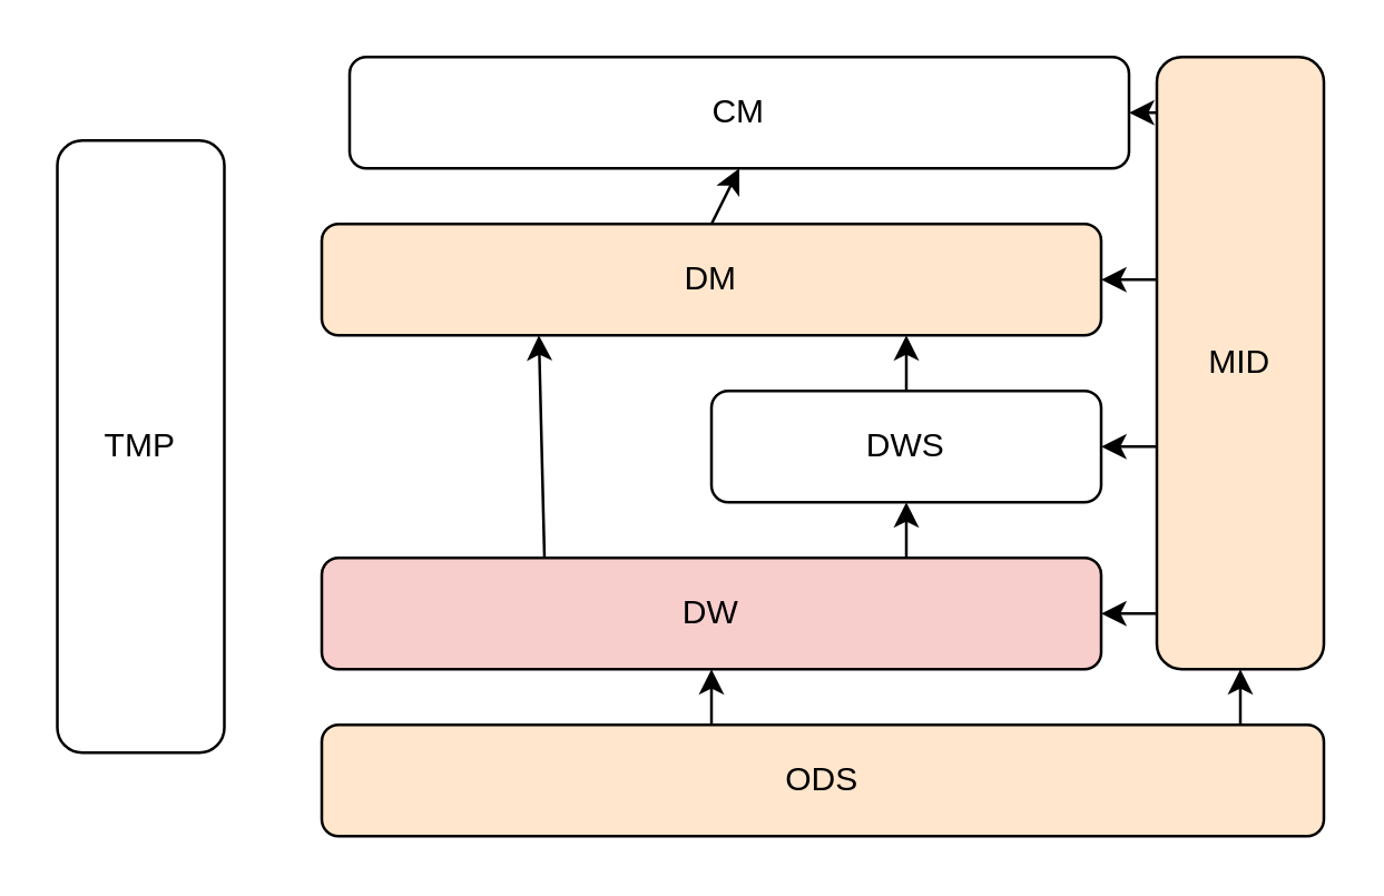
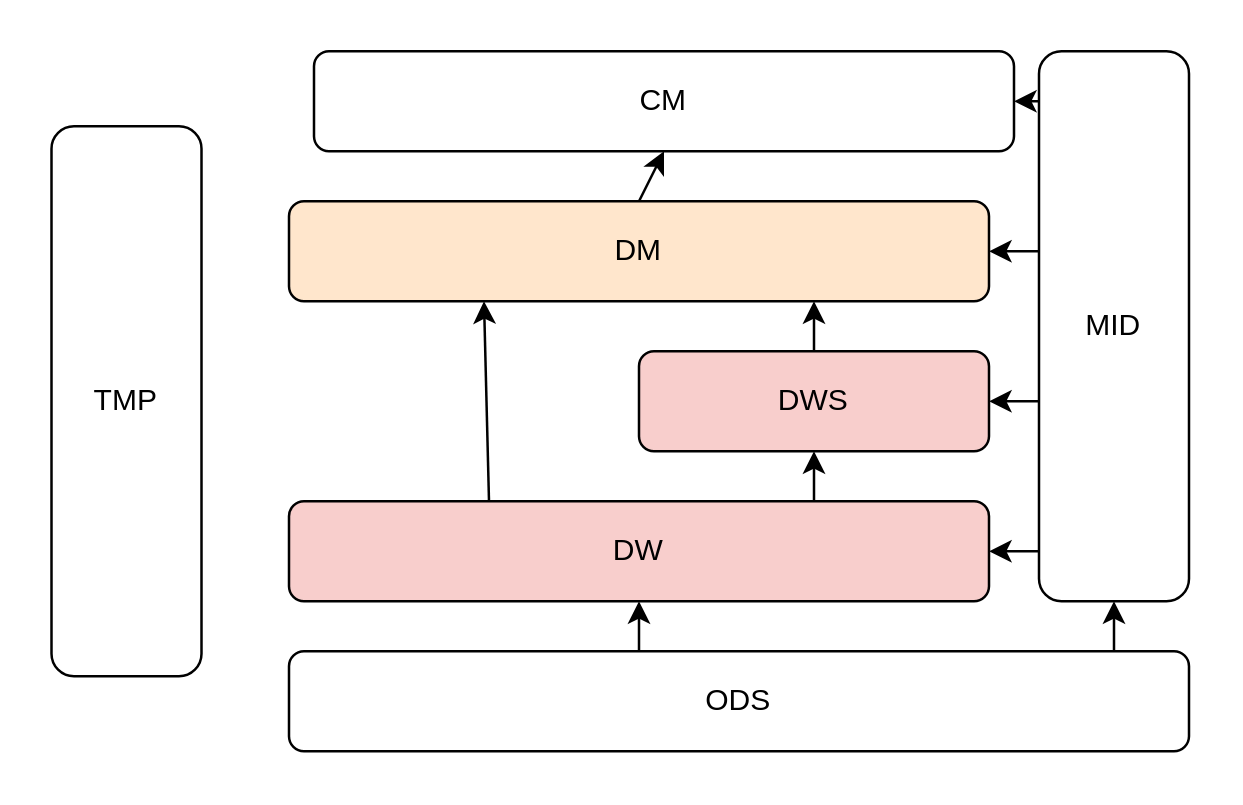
  <mxCell id="0" />
  <mxCell id="1" parent="0" />
- <mxCell id="2" value="&lt;div&gt;ODS&lt;/div&gt;" style="rounded=1;whiteSpace=wrap;html=1;fillColor=#ffe6cc;" vertex="1" parent="1"><mxGeometry x="115" y="260" width="360" height="40" as="geometry" /></mxCell>
+ <mxCell id="2" value="&lt;div&gt;ODS&lt;/div&gt;" style="rounded=1;whiteSpace=wrap;html=1;" vertex="1" parent="1"><mxGeometry x="115" y="260" width="360" height="40" as="geometry" /></mxCell>
  <mxCell id="3" value="DW" style="rounded=1;whiteSpace=wrap;html=1;fillColor=#f8cecc;" vertex="1" parent="1"><mxGeometry x="115" y="200" width="280" height="40" as="geometry" /></mxCell>
- <mxCell id="4" value="DWS" style="rounded=1;whiteSpace=wrap;html=1;" vertex="1" parent="1"><mxGeometry x="255" y="140" width="140" height="40" as="geometry" /></mxCell>
+ <mxCell id="4" value="DWS" style="rounded=1;whiteSpace=wrap;html=1;fillColor=#f8cecc;" vertex="1" parent="1"><mxGeometry x="255" y="140" width="140" height="40" as="geometry" /></mxCell>
  <mxCell id="5" value="DM" style="rounded=1;whiteSpace=wrap;html=1;fillColor=#ffe6cc;" vertex="1" parent="1"><mxGeometry x="115" y="80" width="280" height="40" as="geometry" /></mxCell>
  <mxCell id="6" value="CM" style="rounded=1;whiteSpace=wrap;html=1;" vertex="1" parent="1"><mxGeometry x="125" y="20" width="280" height="40" as="geometry" /></mxCell>
- <mxCell id="7" value="MID" style="rounded=1;whiteSpace=wrap;html=1;fillColor=#ffe6cc;" vertex="1" parent="1"><mxGeometry x="415" y="20" width="60" height="220" as="geometry" /></mxCell>
+ <mxCell id="7" value="MID" style="rounded=1;whiteSpace=wrap;html=1;" vertex="1" parent="1"><mxGeometry x="415" y="20" width="60" height="220" as="geometry" /></mxCell>
  <mxCell id="8" value="TMP" style="rounded=1;whiteSpace=wrap;html=1;" vertex="1" parent="1"><mxGeometry x="20" y="50" width="60" height="220" as="geometry" /></mxCell>
  <mxCell id="9" value="" style="endArrow=classic;html=1;entryX=0.5;entryY=1;entryDx=0;entryDy=0;" edge="1" parent="1" target="7"><mxGeometry width="50" height="50" relative="1" as="geometry"><mxPoint x="445" y="260" as="sourcePoint" /><mxPoint x="495" y="210" as="targetPoint" /></mxGeometry></mxCell>
  <mxCell id="10" value="" style="endArrow=classic;html=1;" edge="1" parent="1" target="3"><mxGeometry width="50" height="50" relative="1" as="geometry"><mxPoint x="255" y="260" as="sourcePoint" /><mxPoint x="305" y="210" as="targetPoint" /></mxGeometry></mxCell>
  <mxCell id="11" value="" style="endArrow=classic;html=1;entryX=0.5;entryY=1;entryDx=0;entryDy=0;" edge="1" parent="1" target="4"><mxGeometry width="50" height="50" relative="1" as="geometry"><mxPoint x="325" y="200" as="sourcePoint" /><mxPoint x="375" y="150" as="targetPoint" /></mxGeometry></mxCell>
  <mxCell id="12" value="" style="endArrow=classic;html=1;" edge="1" parent="1"><mxGeometry width="50" height="50" relative="1" as="geometry"><mxPoint x="195" y="200" as="sourcePoint" /><mxPoint x="193" y="120" as="targetPoint" /></mxGeometry></mxCell>
  <mxCell id="13" value="" style="endArrow=classic;html=1;entryX=0.75;entryY=1;entryDx=0;entryDy=0;" edge="1" parent="1" target="5"><mxGeometry width="50" height="50" relative="1" as="geometry"><mxPoint x="325" y="140" as="sourcePoint" /><mxPoint x="375" y="90" as="targetPoint" /></mxGeometry></mxCell>
  <mxCell id="14" value="" style="endArrow=classic;html=1;entryX=0.5;entryY=1;entryDx=0;entryDy=0;" edge="1" parent="1" target="6"><mxGeometry width="50" height="50" relative="1" as="geometry"><mxPoint x="255" y="80" as="sourcePoint" /><mxPoint x="305" y="30" as="targetPoint" /></mxGeometry></mxCell>
  <mxCell id="15" value="" style="endArrow=classic;html=1;entryX=1;entryY=0.5;entryDx=0;entryDy=0;" edge="1" parent="1" target="6"><mxGeometry width="50" height="50" relative="1" as="geometry"><mxPoint x="415" y="40" as="sourcePoint" /><mxPoint x="465" y="-10" as="targetPoint" /></mxGeometry></mxCell>
  <mxCell id="16" value="" style="endArrow=classic;html=1;entryX=1;entryY=0.5;entryDx=0;entryDy=0;" edge="1" parent="1" target="5"><mxGeometry width="50" height="50" relative="1" as="geometry"><mxPoint x="415" y="100" as="sourcePoint" /><mxPoint x="465" y="50" as="targetPoint" /></mxGeometry></mxCell>
  <mxCell id="17" value="" style="endArrow=classic;html=1;" edge="1" parent="1" target="4"><mxGeometry width="50" height="50" relative="1" as="geometry"><mxPoint x="415" y="160" as="sourcePoint" /><mxPoint x="465" y="110" as="targetPoint" /></mxGeometry></mxCell>
  <mxCell id="18" value="" style="endArrow=classic;html=1;entryX=1;entryY=0.5;entryDx=0;entryDy=0;" edge="1" parent="1" target="3"><mxGeometry width="50" height="50" relative="1" as="geometry"><mxPoint x="415" y="220" as="sourcePoint" /><mxPoint x="465" y="170" as="targetPoint" /></mxGeometry></mxCell>
